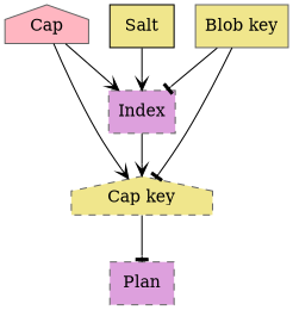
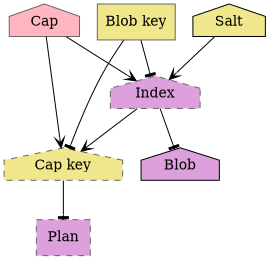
  digraph {
    node [color=gray40 fillcolor=khaki shape=house style=filled]
    edge [arrowhead=vee]
    Cap [fillcolor=lightpink]
    n2 [label="Cap key" style="dashed,filled"]
-   Index [fillcolor=plum shape=box style="dashed,filled"]
+   Index [fillcolor=plum style="dashed,filled"]
    Plan [fillcolor=plum shape=box style="dashed,filled"]
+   Blob [color=black fillcolor=plum]
    n6 [label="Blob key" shape=box]
-   Salt [color=black shape=box]
+   Salt [color=black]
    Cap -> n2
    Cap -> Index
    n2 -> Plan [arrowhead=tee]
    Index -> n2
+   Index -> Blob [arrowhead=tee]
    n6 -> n2 [arrowhead=tee]
    n6 -> Index [arrowhead=tee]
    Salt -> Index
  }
